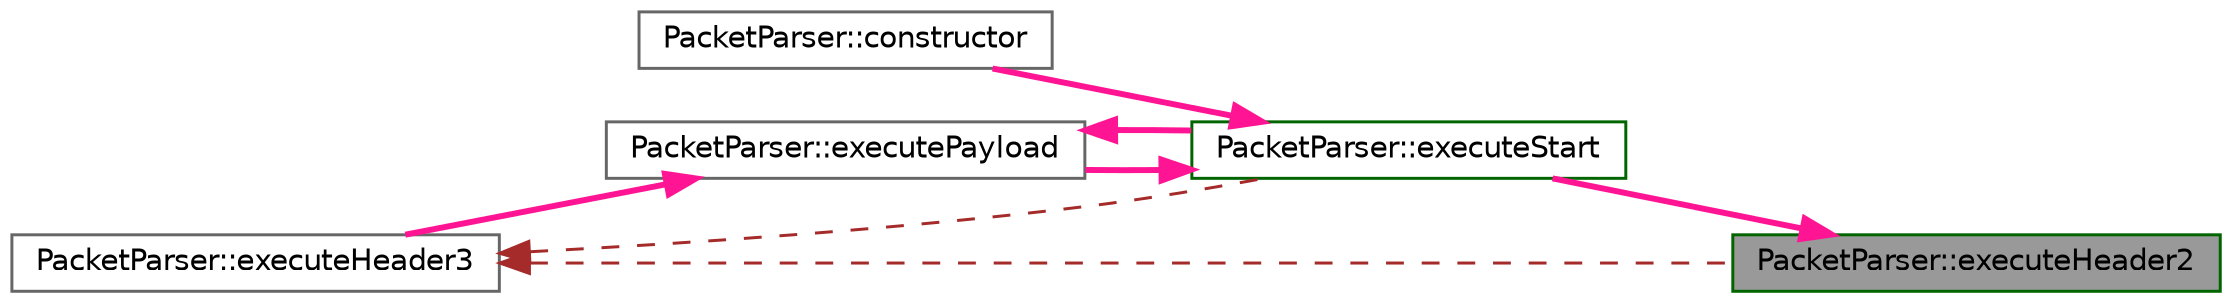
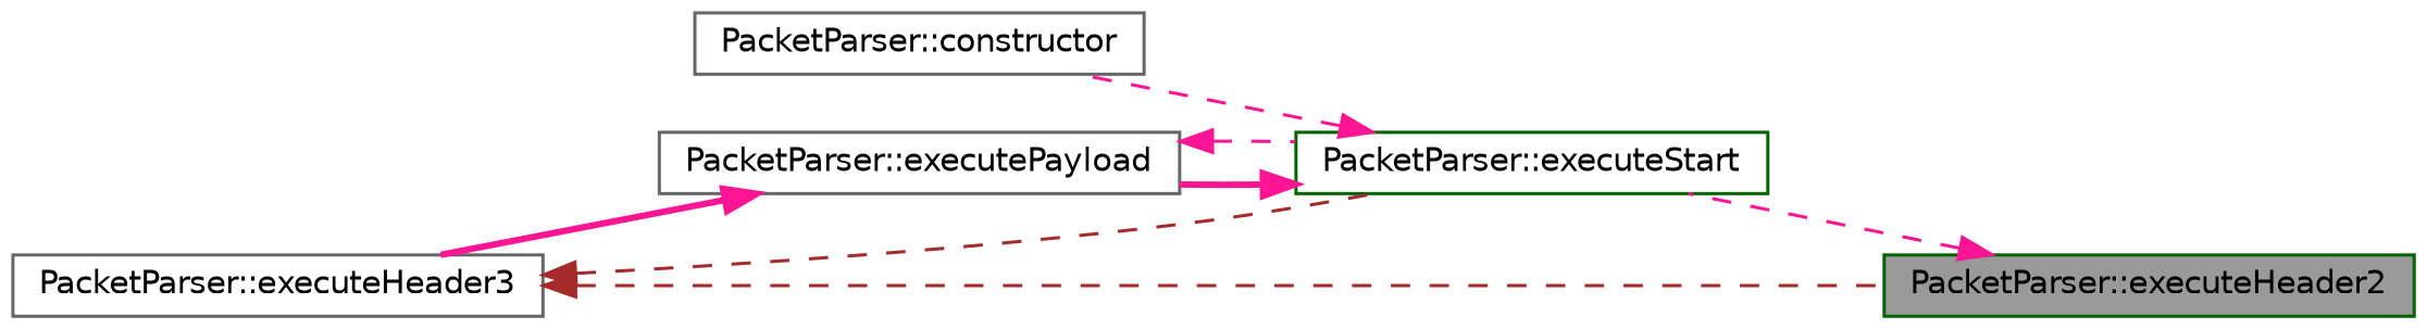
  digraph {
    rankdir=RL
    node [color=gray40 fillcolor=white fontname=Helvetica fontsize=10 shape=box style=filled]
    edge [color=deeppink dir=back fontname=Helvetica fontsize=10 labelfontname=Helvetica labelfontsize=10 style=dashed]
    n1 [color=darkgreen fillcolor=grey60 fontcolor=black height=0.2 label="PacketParser::executeHeader2" width=0.4]
    n2 [color=darkgreen height=0.2 label="PacketParser::executeStart" width=0.4]
    n3 [height=0.2 label="PacketParser::constructor" width=0.4]
    n4 [height=0.2 label="PacketParser::executePayload" width=0.4]
    n5 [height=0.2 label="PacketParser::executeHeader3" width=0.4]
-   n1 -> n2 [style=bold]
-   n2 -> n3 [style=bold]
+   n1 -> n2
+   n2 -> n3
    n2 -> n4 [style=bold]
-   n4 -> n2 [style=bold]
+   n4 -> n2
    n4 -> n5 [style=bold]
    n5 -> n1 [color=brown]
    n5 -> n2 [color=brown]
  }
